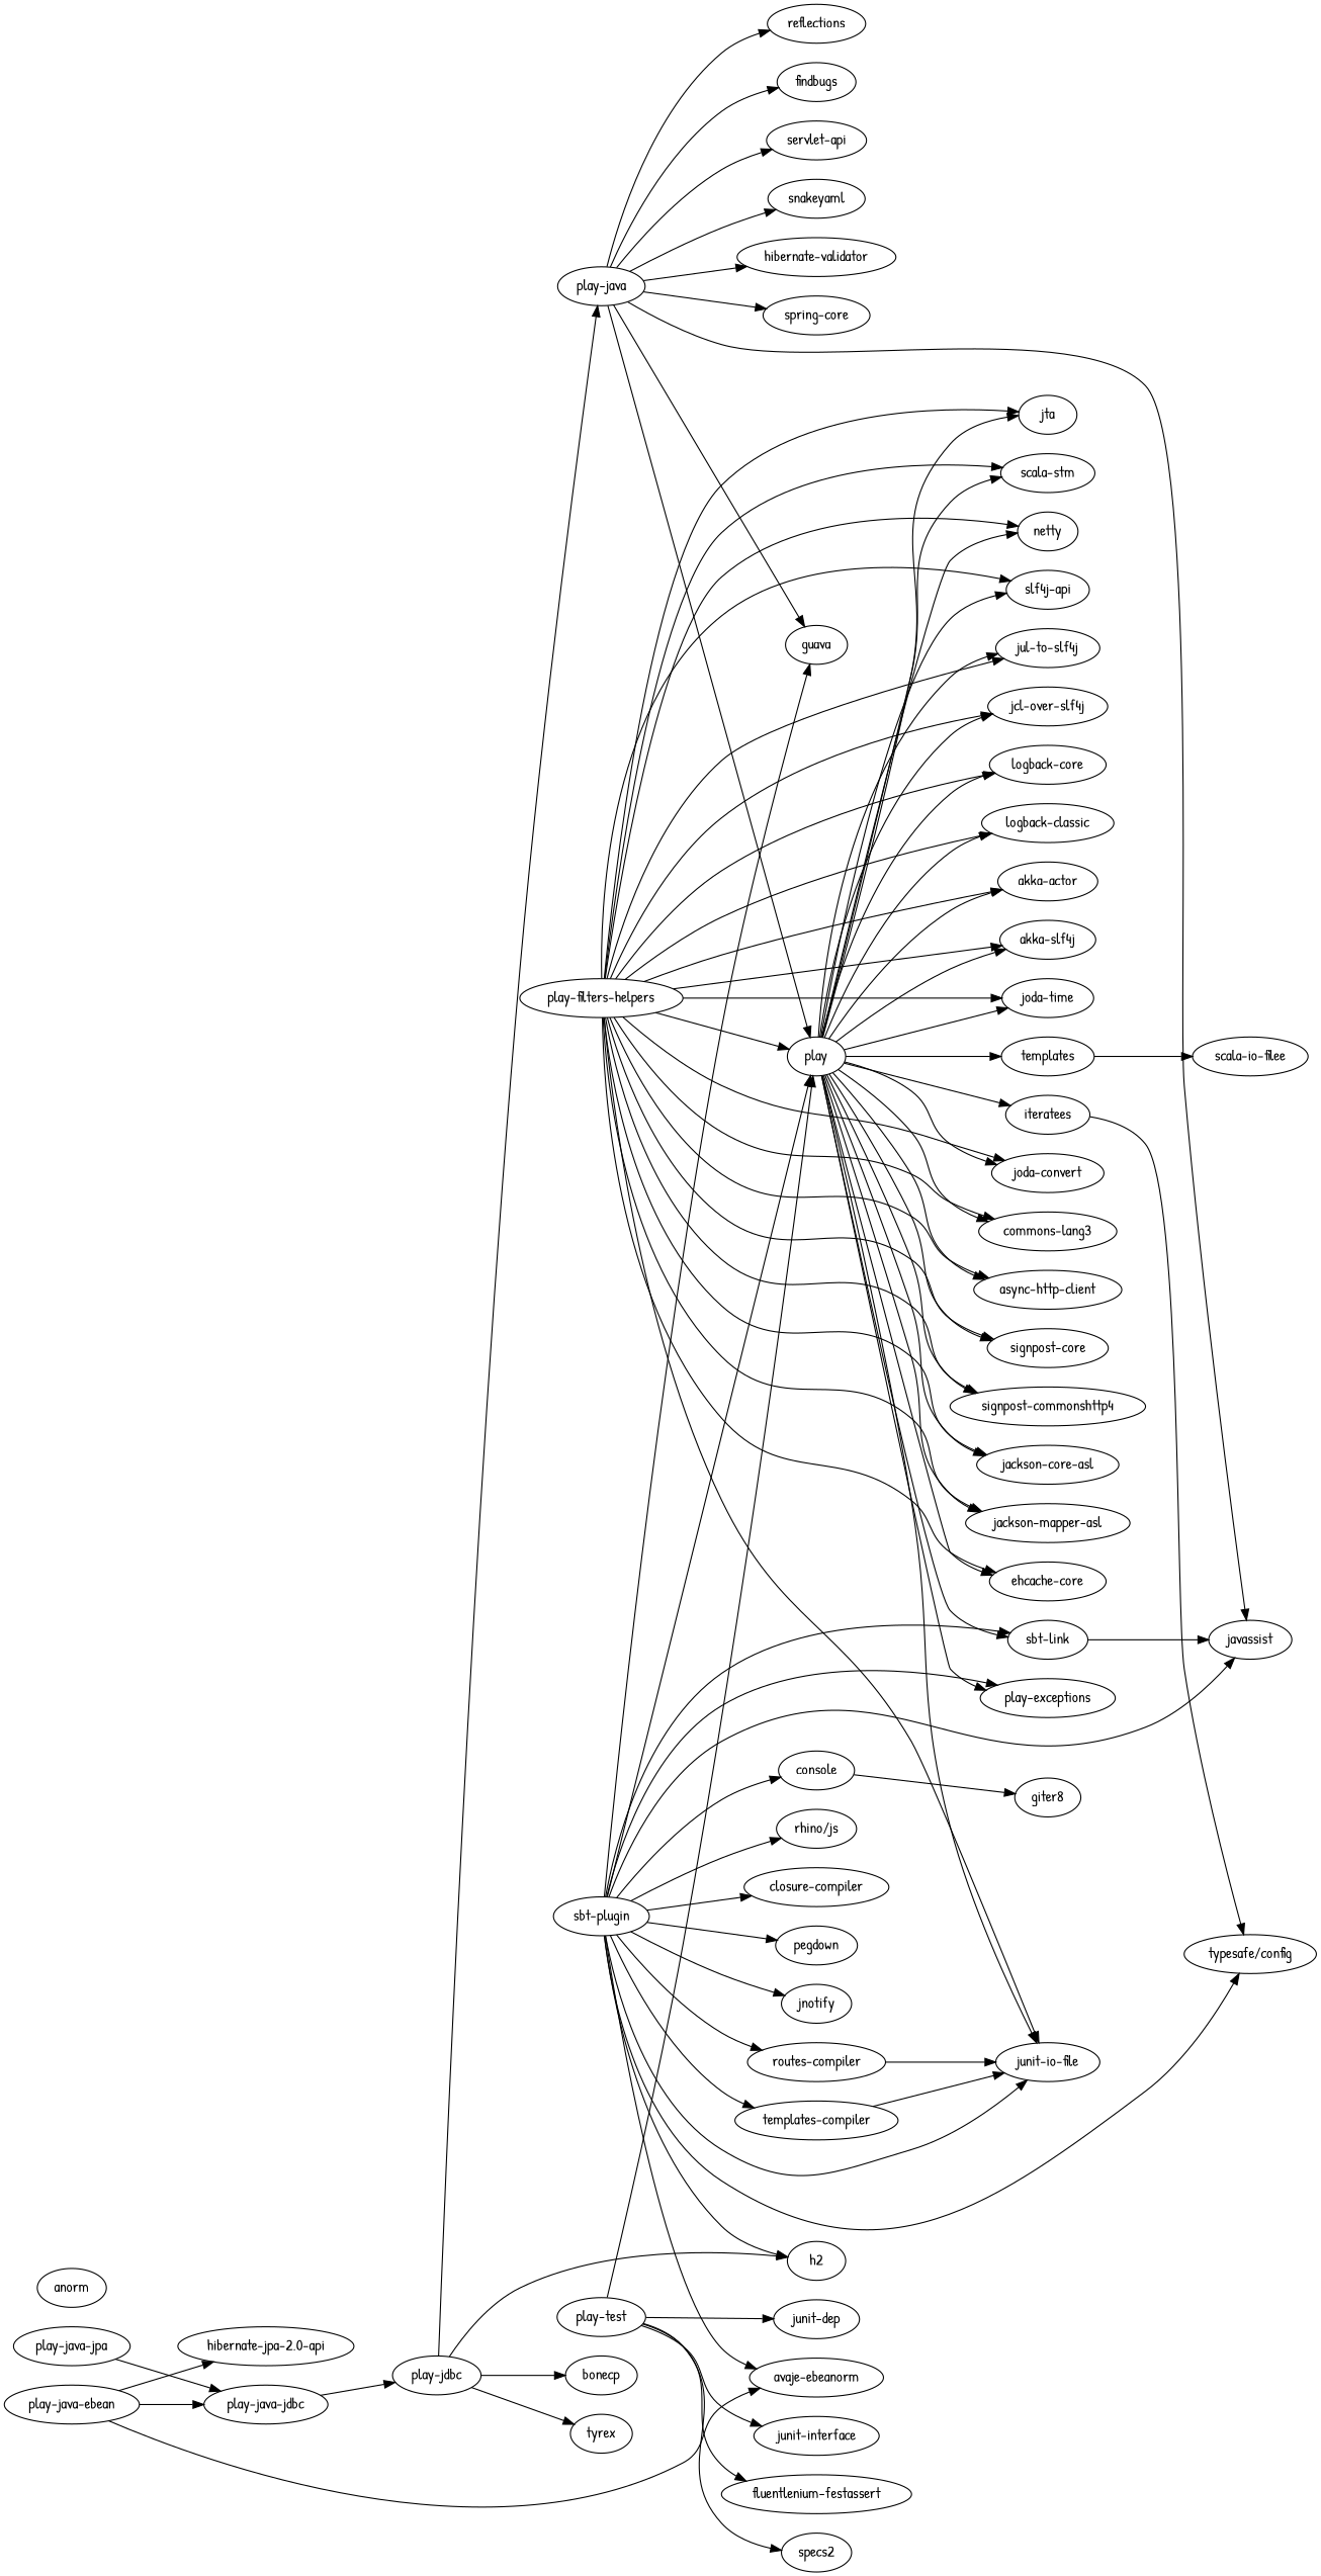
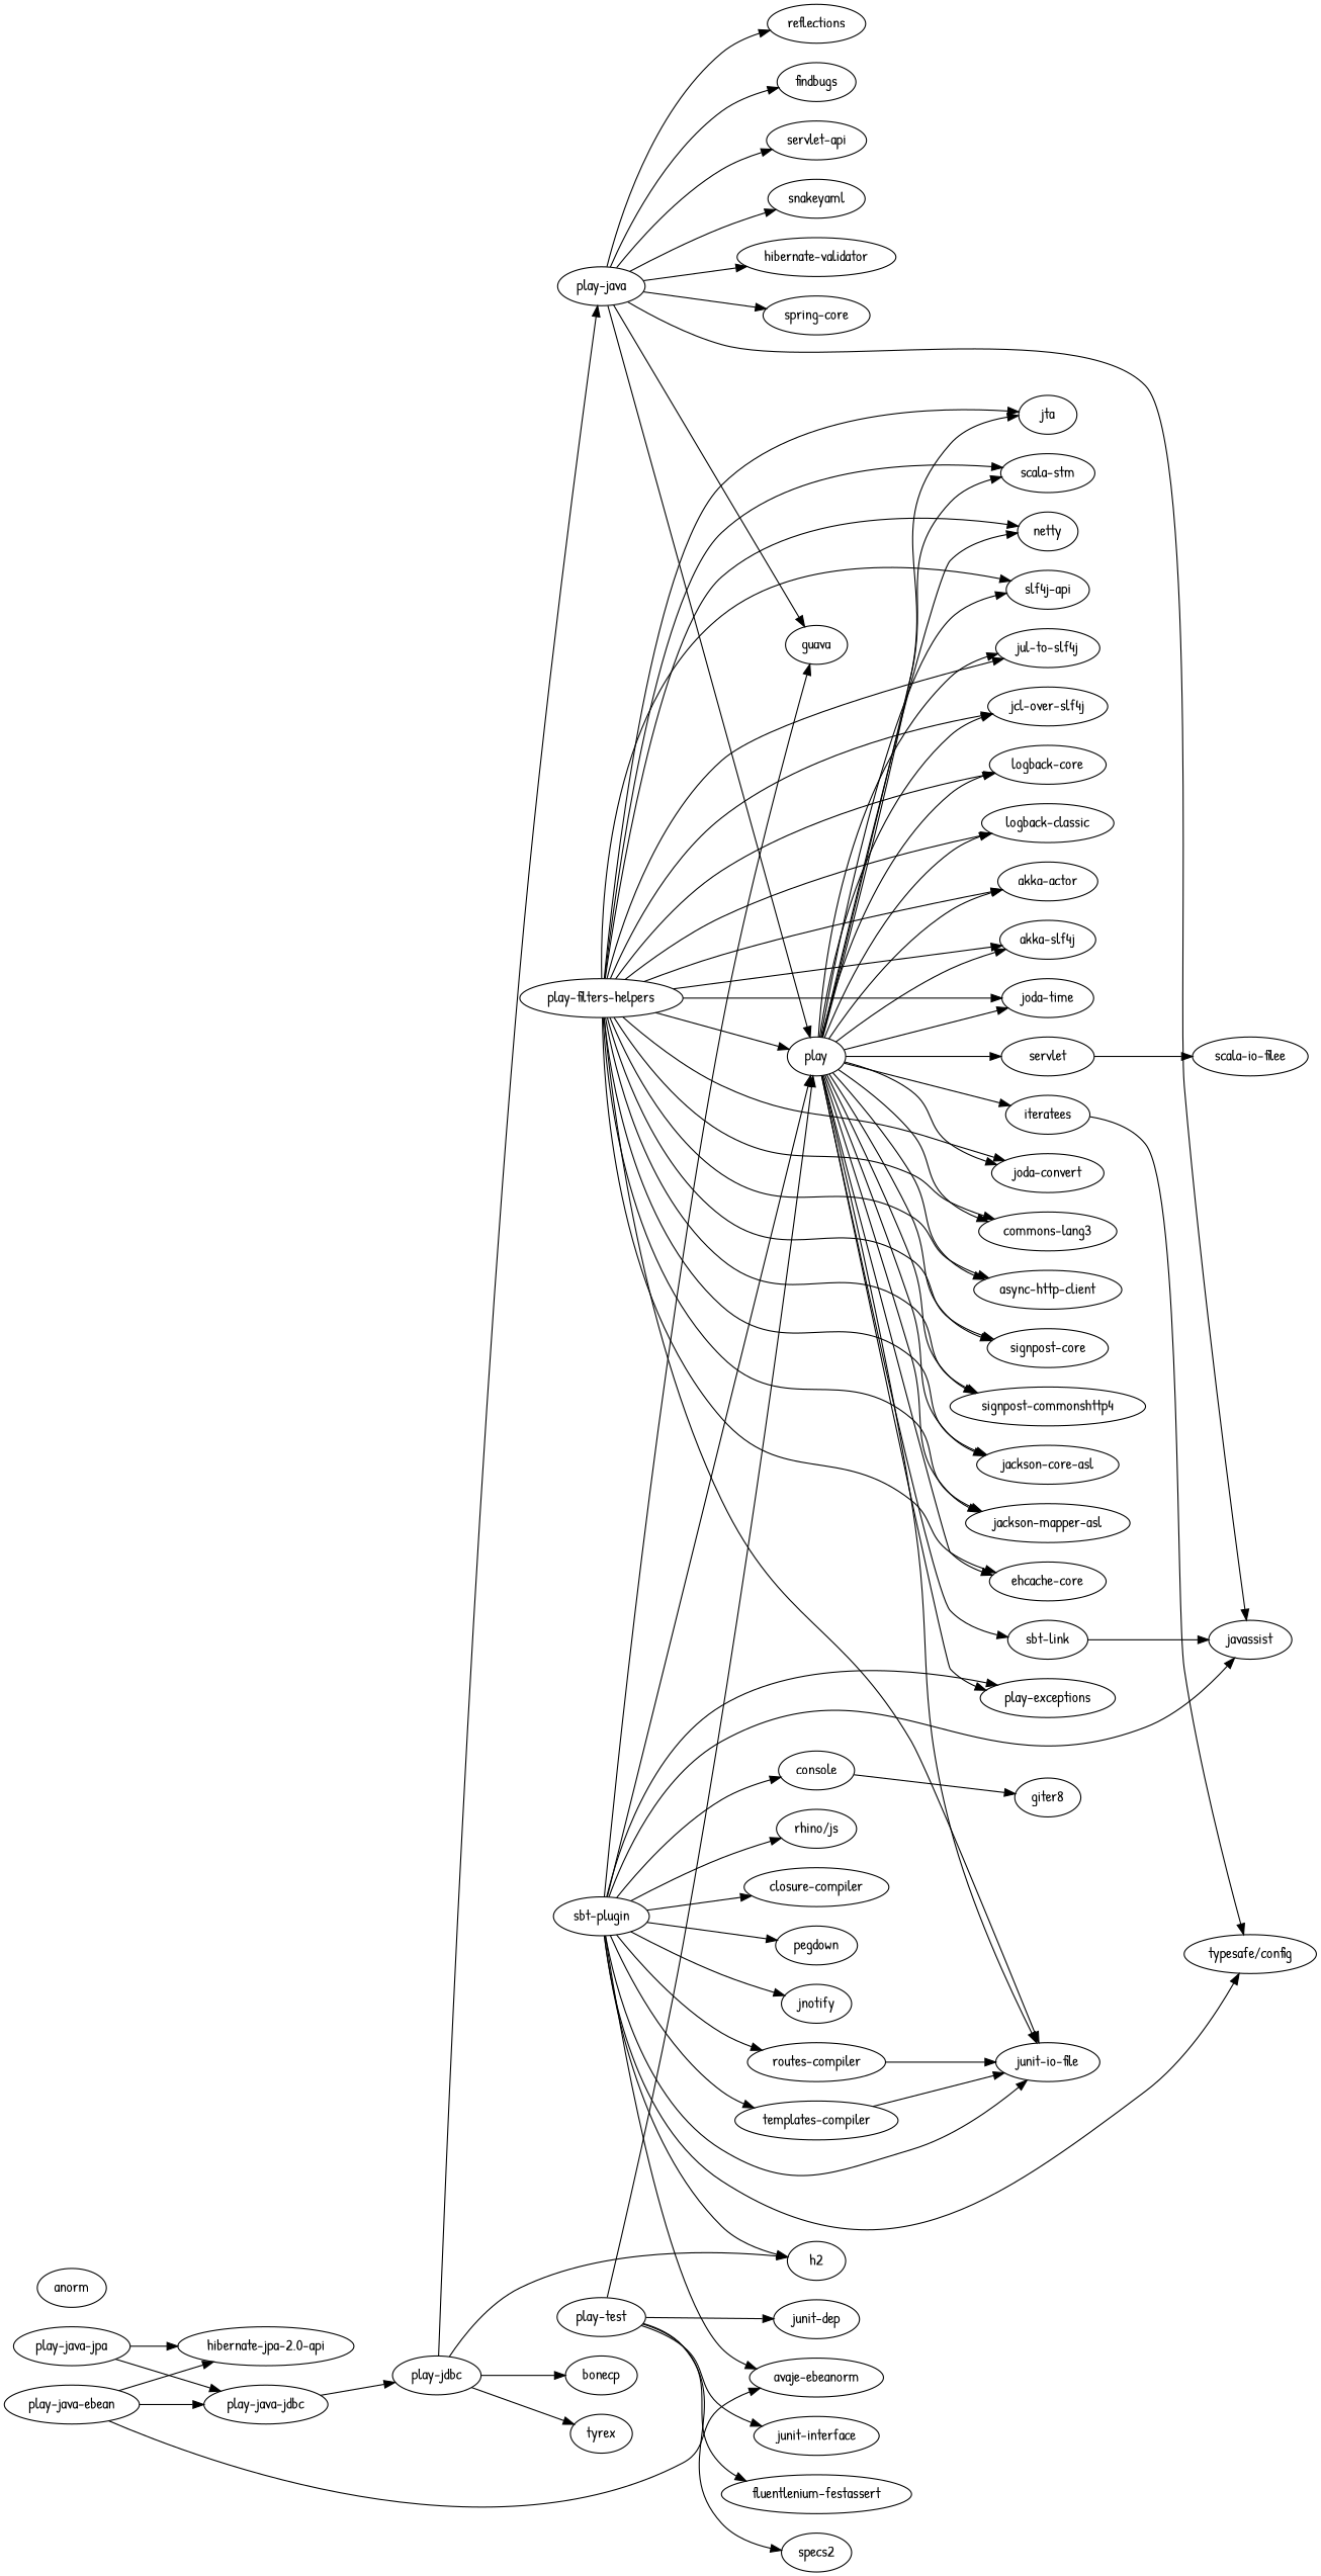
  digraph {
    fontname="Patrick Hand"
    rankdir=LR
    node [fontname="Patrick Hand"]
    edge [fontname="Patrick Hand"]
-   templates
+   templates [label=servlet]
    "scala-io-filee"
    anorm
    "sbt-link"
    javassist
    n6 [label="junit-io-file"]
    "routes-compiler"
    "templates-compiler"
    iteratees
    "typesafe/config"
    play
    "scala-stm"
    "play-exceptions"
    netty
    "slf4j-api"
    "jul-to-slf4j"
    "jcl-over-slf4j"
    "logback-core"
    "logback-classic"
    "akka-actor"
    "akka-slf4j"
    "joda-time"
    "joda-convert"
    "commons-lang3"
    "async-http-client"
    "signpost-core"
    "signpost-commonshttp4"
    "jackson-core-asl"
    "jackson-mapper-asl"
    "ehcache-core"
    jta
    "play-java"
    snakeyaml
    "hibernate-validator"
    "spring-core"
    reflections
    guava
    findbugs
    "servlet-api"
    "play-jdbc"
    bonecp
    h2
    tyrex
    "play-java-jdbc"
    "play-java-jpa"
    "hibernate-jpa-2.0-api"
    "play-java-ebean"
    "avaje-ebeanorm"
    "play-test"
    specs2
    "junit-dep"
    "junit-interface"
    "fluentlenium-festassert"
    "sbt-plugin"
    console
    "rhino/js"
    "closure-compiler"
    pegdown
    jnotify
    giter8
    "play-filters-helpers"
    templates -> "scala-io-filee"
    "sbt-link" -> javassist
    "routes-compiler" -> n6
    "templates-compiler" -> n6
    iteratees -> "typesafe/config"
    play -> templates
    play -> "sbt-link"
    play -> n6
    play -> iteratees
    play -> "scala-stm"
    play -> "play-exceptions"
    play -> netty
    play -> "slf4j-api"
    play -> "jul-to-slf4j"
    play -> "jcl-over-slf4j"
    play -> "logback-core"
    play -> "logback-classic"
    play -> "akka-actor"
    play -> "akka-slf4j"
    play -> "joda-time"
    play -> "joda-convert"
    play -> "commons-lang3"
    play -> "async-http-client"
    play -> "signpost-core"
    play -> "signpost-commonshttp4"
    play -> "jackson-core-asl"
    play -> "jackson-mapper-asl"
    play -> "ehcache-core"
    play -> jta
    "play-java" -> javassist
    "play-java" -> play
    "play-java" -> snakeyaml
    "play-java" -> "hibernate-validator"
    "play-java" -> "spring-core"
    "play-java" -> reflections
    "play-java" -> guava
    "play-java" -> findbugs
    "play-java" -> "servlet-api"
    "play-jdbc" -> "play-java"
    "play-jdbc" -> bonecp
    "play-jdbc" -> h2
    "play-jdbc" -> tyrex
    "play-java-jdbc" -> "play-jdbc"
    "play-java-jpa" -> "play-java-jdbc"
+   "play-java-jpa" -> "hibernate-jpa-2.0-api"
    "play-java-ebean" -> "play-java-jdbc"
    "play-java-ebean" -> "hibernate-jpa-2.0-api"
    "play-java-ebean" -> "avaje-ebeanorm"
    "play-test" -> play
    "play-test" -> specs2
    "play-test" -> "junit-dep"
    "play-test" -> "junit-interface"
    "play-test" -> "fluentlenium-festassert"
-   "sbt-plugin" -> "sbt-link"
    "sbt-plugin" -> javassist
    "sbt-plugin" -> n6
    "sbt-plugin" -> "routes-compiler"
    "sbt-plugin" -> "templates-compiler"
    "sbt-plugin" -> "typesafe/config"
    "sbt-plugin" -> play
    "sbt-plugin" -> "play-exceptions"
    "sbt-plugin" -> guava
    "sbt-plugin" -> h2
    "sbt-plugin" -> "avaje-ebeanorm"
    "sbt-plugin" -> console
    "sbt-plugin" -> "rhino/js"
    "sbt-plugin" -> "closure-compiler"
    "sbt-plugin" -> pegdown
    "sbt-plugin" -> jnotify
    console -> giter8
    "play-filters-helpers" -> n6
    "play-filters-helpers" -> play
    "play-filters-helpers" -> "scala-stm"
    "play-filters-helpers" -> netty
    "play-filters-helpers" -> "slf4j-api"
    "play-filters-helpers" -> "jul-to-slf4j"
    "play-filters-helpers" -> "jcl-over-slf4j"
    "play-filters-helpers" -> "logback-core"
    "play-filters-helpers" -> "logback-classic"
    "play-filters-helpers" -> "akka-actor"
    "play-filters-helpers" -> "akka-slf4j"
    "play-filters-helpers" -> "joda-time"
    "play-filters-helpers" -> "joda-convert"
    "play-filters-helpers" -> "commons-lang3"
    "play-filters-helpers" -> "async-http-client"
    "play-filters-helpers" -> "signpost-core"
    "play-filters-helpers" -> "signpost-commonshttp4"
    "play-filters-helpers" -> "jackson-core-asl"
    "play-filters-helpers" -> "jackson-mapper-asl"
    "play-filters-helpers" -> "ehcache-core"
    "play-filters-helpers" -> jta
  }
